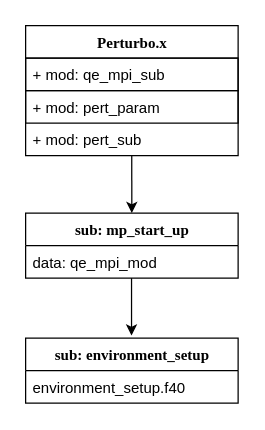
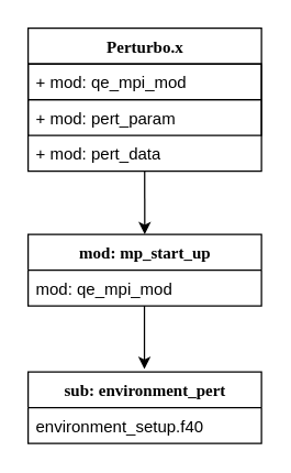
  <mxCell id="0" />
  <mxCell id="1" parent="0" />
  <mxCell id="2" value="Perturbo.x" style="swimlane;html=1;fontStyle=1;align=center;verticalAlign=top;childLayout=stackLayout;horizontal=1;startSize=26;horizontalStack=0;resizeParent=1;resizeLast=0;collapsible=1;marginBottom=0;swimlaneFillColor=default;rounded=0;shadow=0;comic=0;labelBackgroundColor=none;strokeWidth=1;fillColor=none;fontFamily=Verdana;fontSize=12;strokeColor=default;" vertex="1" parent="1"><mxGeometry x="20" y="20" width="170" height="104" as="geometry" /></mxCell>
- <mxCell id="3" value="+ mod: qe_mpi_sub" style="text;html=1;strokeColor=default;fillColor=none;align=left;verticalAlign=top;spacingLeft=4;spacingRight=4;whiteSpace=wrap;overflow=hidden;rotatable=0;points=[[0,0.5],[1,0.5]];portConstraint=eastwest;" vertex="1" parent="2"><mxGeometry y="26" width="170" height="26" as="geometry" /></mxCell>
+ <mxCell id="3" value="+ mod: qe_mpi_mod" style="text;html=1;strokeColor=default;fillColor=none;align=left;verticalAlign=top;spacingLeft=4;spacingRight=4;whiteSpace=wrap;overflow=hidden;rotatable=0;points=[[0,0.5],[1,0.5]];portConstraint=eastwest;" vertex="1" parent="2"><mxGeometry y="26" width="170" height="26" as="geometry" /></mxCell>
  <mxCell id="4" value="+ mod: pert_param" style="text;html=1;strokeColor=default;fillColor=none;align=left;verticalAlign=top;spacingLeft=4;spacingRight=4;whiteSpace=wrap;overflow=hidden;rotatable=0;points=[[0,0.5],[1,0.5]];portConstraint=eastwest;" vertex="1" parent="2"><mxGeometry y="52" width="170" height="26" as="geometry" /></mxCell>
- <mxCell id="5" value="+ mod: pert_sub" style="text;html=1;strokeColor=none;fillColor=none;align=left;verticalAlign=top;spacingLeft=4;spacingRight=4;whiteSpace=wrap;overflow=hidden;rotatable=0;points=[[0,0.5],[1,0.5]];portConstraint=eastwest;" vertex="1" parent="2"><mxGeometry y="78" width="170" height="26" as="geometry" /></mxCell>
+ <mxCell id="5" value="+ mod: pert_data" style="text;html=1;strokeColor=none;fillColor=none;align=left;verticalAlign=top;spacingLeft=4;spacingRight=4;whiteSpace=wrap;overflow=hidden;rotatable=0;points=[[0,0.5],[1,0.5]];portConstraint=eastwest;" vertex="1" parent="2"><mxGeometry y="78" width="170" height="26" as="geometry" /></mxCell>
  <mxCell id="6" value="" style="endArrow=classic;html=1;rounded=0;exitX=0.482;exitY=1;exitDx=0;exitDy=0;exitPerimeter=0;" edge="1" parent="1"><mxGeometry width="50" height="50" relative="1" as="geometry"><mxPoint x="104.9" y="124" as="sourcePoint" /><mxPoint x="104.96" y="170" as="targetPoint" /></mxGeometry></mxCell>
- <mxCell id="7" value="sub: mp_start_up" style="swimlane;html=1;fontStyle=1;align=center;verticalAlign=top;childLayout=stackLayout;horizontal=1;startSize=26;horizontalStack=0;resizeParent=1;resizeLast=0;collapsible=1;marginBottom=0;swimlaneFillColor=default;rounded=0;shadow=0;comic=0;labelBackgroundColor=none;strokeWidth=1;fillColor=none;fontFamily=Verdana;fontSize=12;strokeColor=default;" vertex="1" parent="1"><mxGeometry x="20" y="170" width="170" height="52" as="geometry" /></mxCell>
- <mxCell id="8" value="data: qe_mpi_mod" style="text;html=1;strokeColor=none;fillColor=none;align=left;verticalAlign=top;spacingLeft=4;spacingRight=4;whiteSpace=wrap;overflow=hidden;rotatable=0;points=[[0,0.5],[1,0.5]];portConstraint=eastwest;" vertex="1" parent="7"><mxGeometry y="26" width="170" height="26" as="geometry" /></mxCell>
- <mxCell id="9" value="sub: environment_setup" style="swimlane;html=1;fontStyle=1;align=center;verticalAlign=top;childLayout=stackLayout;horizontal=1;startSize=26;horizontalStack=0;resizeParent=1;resizeLast=0;collapsible=1;marginBottom=0;swimlaneFillColor=default;rounded=0;shadow=0;comic=0;labelBackgroundColor=none;strokeWidth=1;fillColor=none;fontFamily=Verdana;fontSize=12;strokeColor=default;" vertex="1" parent="1"><mxGeometry x="20" y="270" width="170" height="52" as="geometry" /></mxCell>
+ <mxCell id="7" value="mod: mp_start_up" style="swimlane;html=1;fontStyle=1;align=center;verticalAlign=top;childLayout=stackLayout;horizontal=1;startSize=26;horizontalStack=0;resizeParent=1;resizeLast=0;collapsible=1;marginBottom=0;swimlaneFillColor=default;rounded=0;shadow=0;comic=0;labelBackgroundColor=none;strokeWidth=1;fillColor=none;fontFamily=Verdana;fontSize=12;strokeColor=default;" vertex="1" parent="1"><mxGeometry x="20" y="170" width="170" height="52" as="geometry" /></mxCell>
+ <mxCell id="8" value="mod: qe_mpi_mod" style="text;html=1;strokeColor=none;fillColor=none;align=left;verticalAlign=top;spacingLeft=4;spacingRight=4;whiteSpace=wrap;overflow=hidden;rotatable=0;points=[[0,0.5],[1,0.5]];portConstraint=eastwest;" vertex="1" parent="7"><mxGeometry y="26" width="170" height="26" as="geometry" /></mxCell>
+ <mxCell id="9" value="sub: environment_pert" style="swimlane;html=1;fontStyle=1;align=center;verticalAlign=top;childLayout=stackLayout;horizontal=1;startSize=26;horizontalStack=0;resizeParent=1;resizeLast=0;collapsible=1;marginBottom=0;swimlaneFillColor=default;rounded=0;shadow=0;comic=0;labelBackgroundColor=none;strokeWidth=1;fillColor=none;fontFamily=Verdana;fontSize=12;strokeColor=default;" vertex="1" parent="1"><mxGeometry x="20" y="270" width="170" height="52" as="geometry" /></mxCell>
  <mxCell id="10" value="environment_setup.f40" style="text;html=1;strokeColor=none;fillColor=none;align=left;verticalAlign=top;spacingLeft=4;spacingRight=4;whiteSpace=wrap;overflow=hidden;rotatable=0;points=[[0,0.5],[1,0.5]];portConstraint=eastwest;" vertex="1" parent="9"><mxGeometry y="26" width="170" height="26" as="geometry" /></mxCell>
  <mxCell id="11" value="" style="endArrow=classic;html=1;rounded=0;exitX=0.482;exitY=1;exitDx=0;exitDy=0;exitPerimeter=0;" edge="1" parent="1"><mxGeometry width="50" height="50" relative="1" as="geometry"><mxPoint x="104.73" y="222" as="sourcePoint" /><mxPoint x="104.73" y="268" as="targetPoint" /></mxGeometry></mxCell>
